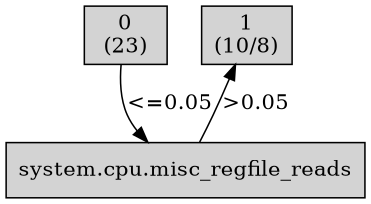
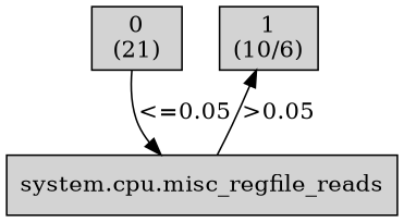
  digraph {
    node [shape=box style=filled weight=2]
-   n1 [label="0\n(23)\n"]
-   n2 [label="1\n(10/8)\n"]
+   n1 [label="0\n(21)\n"]
+   n2 [label="1\n(10/6)\n"]
    n3 [label="system.cpu.misc_regfile_reads\n" weight=1]
    subgraph sub_1 {
      rank=same
      n1
      n2
    }
    subgraph sub_2 {
      rank=same
      n3
    }
    n1 -> n3 [label="<=0.05"]
    n3 -> n2 [label=">0.05"]
  }
